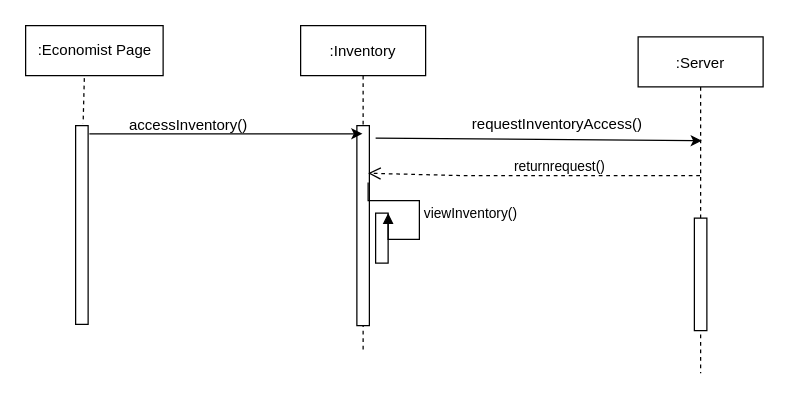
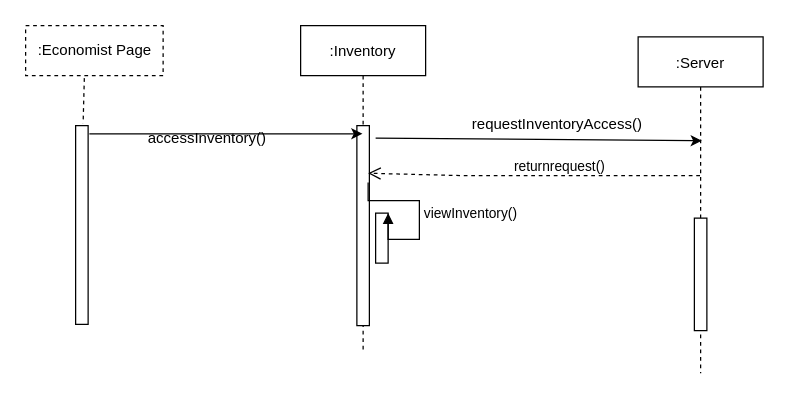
  <mxCell id="0" />
  <mxCell id="1" parent="0" />
  <mxCell id="2" value="" style="html=1;points=[];perimeter=orthogonalPerimeter;" vertex="1" parent="1"><mxGeometry x="60" y="100" width="10" height="159" as="geometry" /></mxCell>
  <mxCell id="3" value=":Inventory" style="shape=umlLifeline;perimeter=lifelinePerimeter;container=1;collapsible=0;recursiveResize=0;rounded=0;shadow=0;strokeWidth=1;" vertex="1" parent="1"><mxGeometry x="240" y="20" width="100" height="259" as="geometry" /></mxCell>
  <mxCell id="4" value="" style="points=[];perimeter=orthogonalPerimeter;rounded=0;shadow=0;strokeWidth=1;" vertex="1" parent="3"><mxGeometry x="45" y="80" width="10" height="160" as="geometry" /></mxCell>
  <mxCell id="5" value="" style="html=1;points=[];perimeter=orthogonalPerimeter;" vertex="1" parent="3"><mxGeometry x="60" y="150" width="10" height="40" as="geometry" /></mxCell>
  <mxCell id="6" value="viewInventory()" style="edgeStyle=orthogonalEdgeStyle;html=1;align=left;spacingLeft=2;endArrow=block;rounded=0;entryX=1;entryY=0;exitX=0.9;exitY=0.284;exitDx=0;exitDy=0;exitPerimeter=0;" edge="1" parent="3" source="4" target="5"><mxGeometry relative="1" as="geometry"><mxPoint x="65" y="170" as="sourcePoint" /><Array as="points"><mxPoint x="54" y="140" /><mxPoint x="95" y="140" /><mxPoint x="95" y="171" /><mxPoint x="70" y="171" /></Array></mxGeometry></mxCell>
  <mxCell id="7" value=":Server" style="shape=umlLifeline;perimeter=lifelinePerimeter;container=1;collapsible=0;recursiveResize=0;rounded=0;shadow=0;strokeWidth=1;" vertex="1" parent="1"><mxGeometry x="510" y="29" width="100" height="269" as="geometry" /></mxCell>
  <mxCell id="8" value="" style="points=[];perimeter=orthogonalPerimeter;rounded=0;shadow=0;strokeWidth=1;" vertex="1" parent="7"><mxGeometry x="45" y="145" width="10" height="90" as="geometry" /></mxCell>
- <mxCell id="9" value=":Economist Page" style="html=1;" vertex="1" parent="1"><mxGeometry x="20" y="20" width="110" height="40" as="geometry" /></mxCell>
+ <mxCell id="9" value=":Economist Page" style="html=1;dashed=1;" vertex="1" parent="1"><mxGeometry x="20" y="20" width="110" height="40" as="geometry" /></mxCell>
  <mxCell id="10" value="" style="endArrow=none;dashed=1;html=1;exitX=0.427;exitY=1.05;exitDx=0;exitDy=0;exitPerimeter=0;entryX=0.6;entryY=-0.012;entryDx=0;entryDy=0;entryPerimeter=0;" edge="1" parent="1" source="9" target="2"><mxGeometry width="50" height="50" relative="1" as="geometry"><mxPoint x="380" y="200" as="sourcePoint" /><mxPoint x="430" y="150" as="targetPoint" /></mxGeometry></mxCell>
  <mxCell id="11" value="" style="endArrow=classic;html=1;exitX=1.1;exitY=0.041;exitDx=0;exitDy=0;exitPerimeter=0;" edge="1" parent="1" source="2" target="3"><mxGeometry width="50" height="50" relative="1" as="geometry"><mxPoint x="280" y="250" as="sourcePoint" /><mxPoint x="330" y="200" as="targetPoint" /></mxGeometry></mxCell>
- <mxCell id="12" value="accessInventory()" style="text;html=1;align=center;verticalAlign=middle;resizable=0;points=[];autosize=1;strokeColor=none;" vertex="1" parent="1"><mxGeometry x="95" y="90" width="110" height="20" as="geometry" /></mxCell>
+ <mxCell id="12" value="accessInventory()" style="text;html=1;align=center;verticalAlign=middle;resizable=0;points=[];autosize=1;strokeColor=none;" vertex="1" parent="1"><mxGeometry x="110" y="100" width="110" height="20" as="geometry" /></mxCell>
  <mxCell id="13" value="" style="endArrow=classic;html=1;entryX=0.51;entryY=0.309;entryDx=0;entryDy=0;entryPerimeter=0;" edge="1" parent="1" target="7"><mxGeometry width="50" height="50" relative="1" as="geometry"><mxPoint x="300" y="110" as="sourcePoint" /><mxPoint x="640" y="120" as="targetPoint" /></mxGeometry></mxCell>
  <mxCell id="14" value="requestInventoryAccess()" style="text;html=1;align=center;verticalAlign=middle;resizable=0;points=[];autosize=1;strokeColor=none;" vertex="1" parent="1"><mxGeometry x="370" y="89" width="150" height="20" as="geometry" /></mxCell>
  <mxCell id="15" value="returnrequest()" style="html=1;verticalAlign=bottom;endArrow=open;dashed=1;endSize=8;entryX=0.9;entryY=0.238;entryDx=0;entryDy=0;entryPerimeter=0;" edge="1" parent="1" source="7" target="4"><mxGeometry x="-0.143" y="2" relative="1" as="geometry"><mxPoint x="350" y="220" as="sourcePoint" /><mxPoint x="270" y="220" as="targetPoint" /><Array as="points"><mxPoint x="370" y="140" /></Array><mxPoint x="1" as="offset" /></mxGeometry></mxCell>
